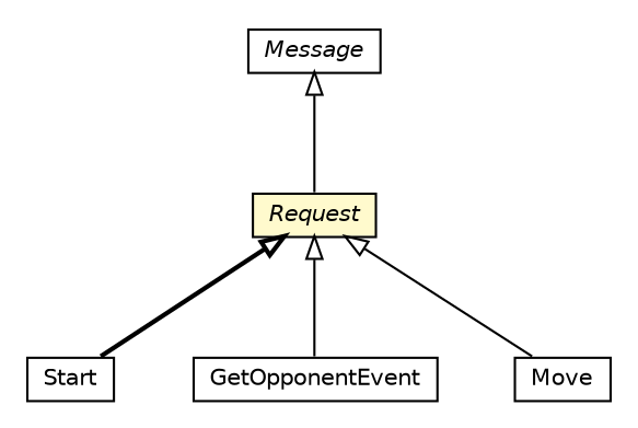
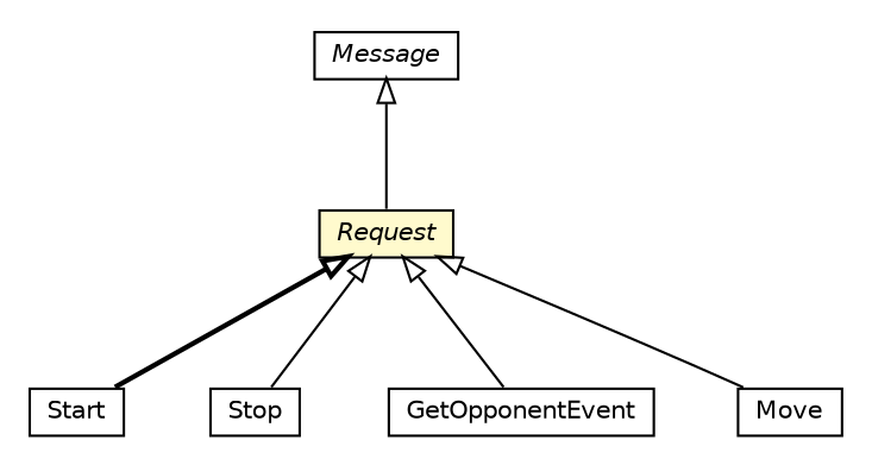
  digraph {
    nodesep=0.25
    ranksep=0.5
    node [fontcolor=black fontname=Helvetica fontsize=10.0 shape=plaintext]
    edge [arrowtail=empty dir=back fontname=Helvetica fontsize=10 headport=p labelfontname=Helvetica labelfontsize=10 style=solid tailport=p]
    n1 [label=<<table title="edu.proz.checkers.infrastructure.Start" border="0" cellborder="1" cellspacing="0" cellpadding="2" port="p" href="./Start.html"> 		<tr><td><table border="0" cellspacing="0" cellpadding="1"> <tr><td align="center" balign="center"> Start </td></tr> 		</table></td></tr> 		</table>>]
+   n2 [label=<<table title="edu.proz.checkers.infrastructure.Stop" border="0" cellborder="1" cellspacing="0" cellpadding="2" port="p" href="./Stop.html"> 		<tr><td><table border="0" cellspacing="0" cellpadding="1"> <tr><td align="center" balign="center"> Stop </td></tr> 		</table></td></tr> 		</table>>]
    n3 [label=<<table title="edu.proz.checkers.infrastructure.GetOpponentEvent" border="0" cellborder="1" cellspacing="0" cellpadding="2" port="p" href="./GetOpponentEvent.html"> 		<tr><td><table border="0" cellspacing="0" cellpadding="1"> <tr><td align="center" balign="center"> GetOpponentEvent </td></tr> 		</table></td></tr> 		</table>>]
    n4 [label=<<table title="edu.proz.checkers.infrastructure.Move" border="0" cellborder="1" cellspacing="0" cellpadding="2" port="p" href="./Move.html"> 		<tr><td><table border="0" cellspacing="0" cellpadding="1"> <tr><td align="center" balign="center"> Move </td></tr> 		</table></td></tr> 		</table>>]
    n5 [label=<<table title="edu.proz.checkers.infrastructure.Message" border="0" cellborder="1" cellspacing="0" cellpadding="2" port="p" href="./Message.html"> 		<tr><td><table border="0" cellspacing="0" cellpadding="1"> <tr><td align="center" balign="center"><font face="Helvetica-Oblique"> Message </font></td></tr> 		</table></td></tr> 		</table>>]
    n6 [label=<<table title="edu.proz.checkers.infrastructure.Request" border="0" cellborder="1" cellspacing="0" cellpadding="2" port="p" bgcolor="lemonChiffon" href="./Request.html"> 		<tr><td><table border="0" cellspacing="0" cellpadding="1"> <tr><td align="center" balign="center"><font face="Helvetica-Oblique"> Request </font></td></tr> 		</table></td></tr> 		</table>>]
    n5 -> n6
    n6 -> n1 [style=bold]
+   n6 -> n2
    n6 -> n3
    n6 -> n4
  }
